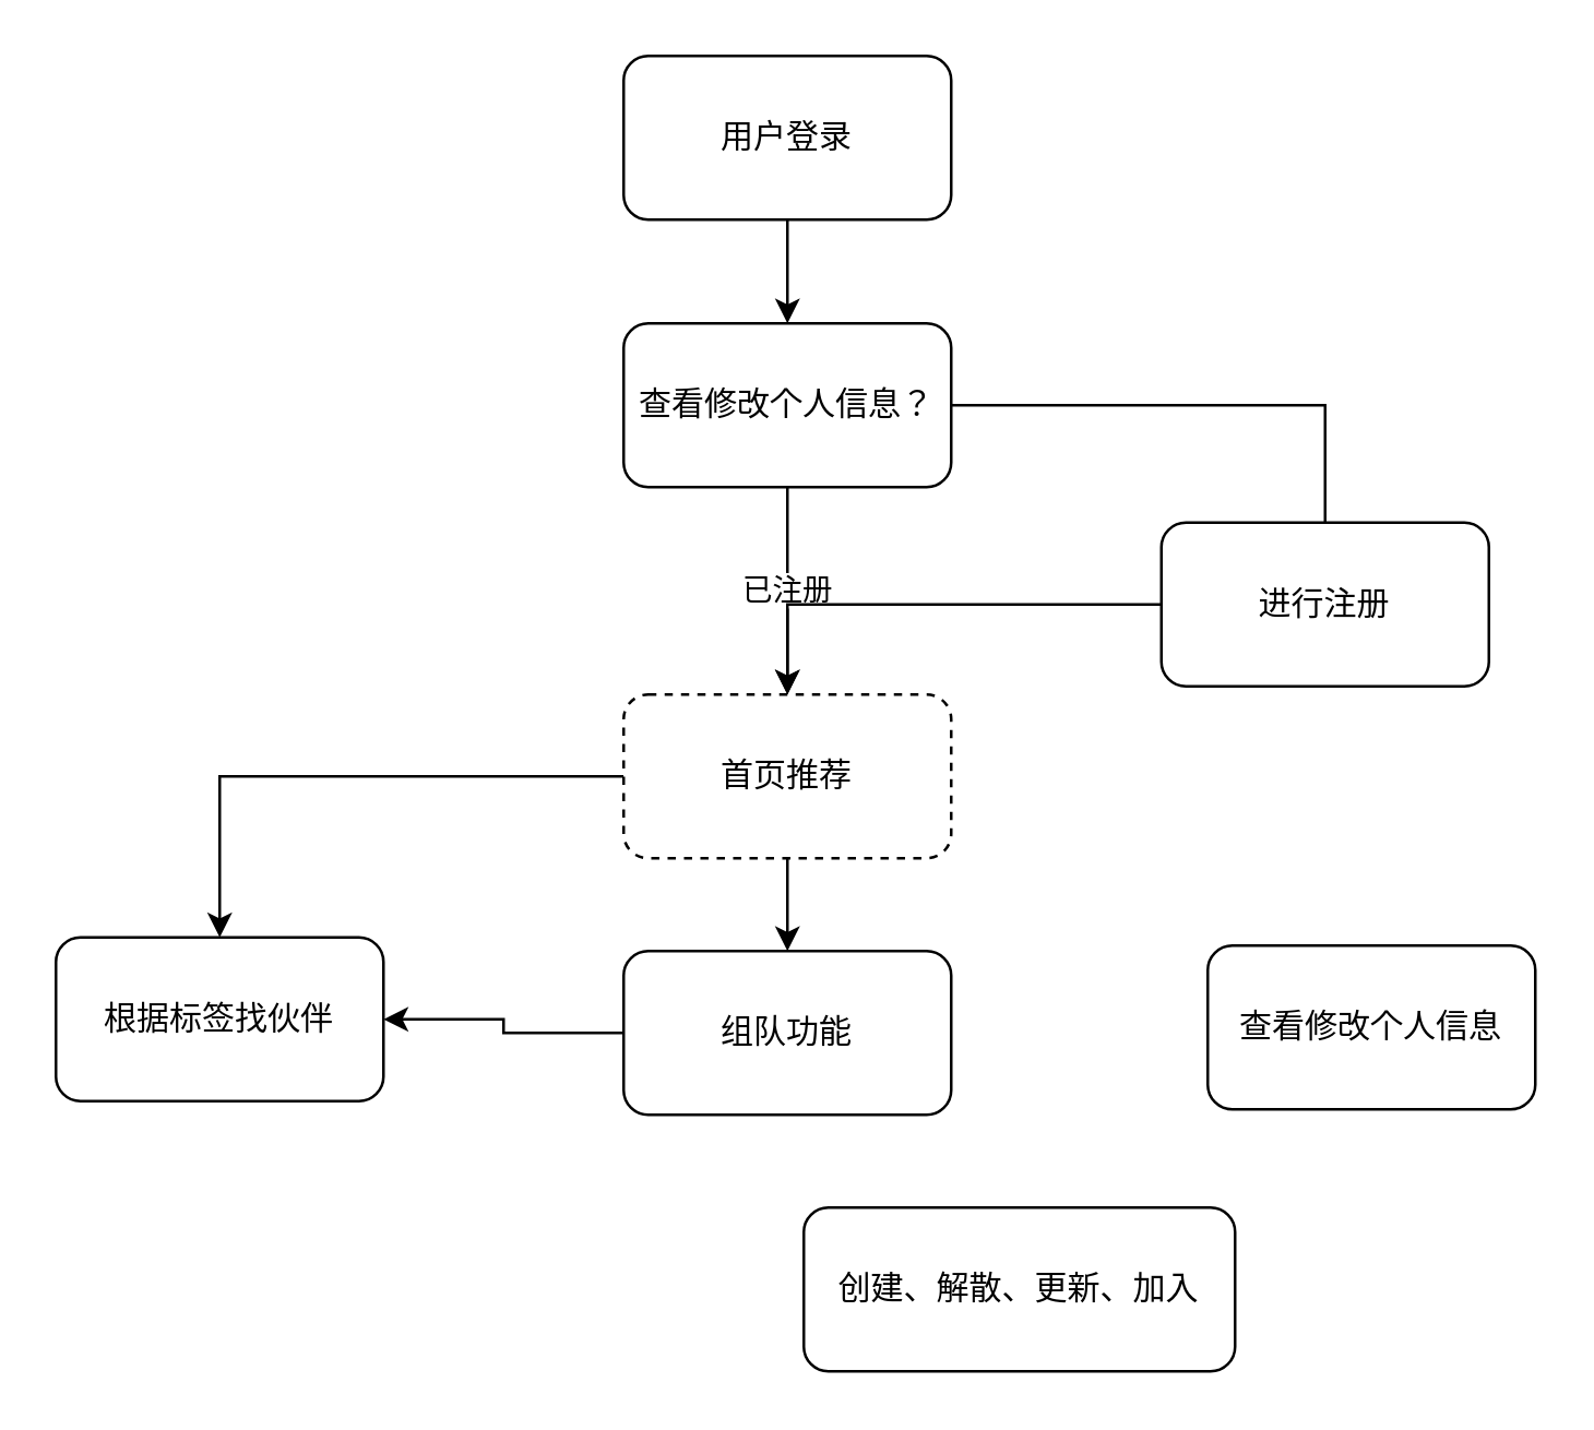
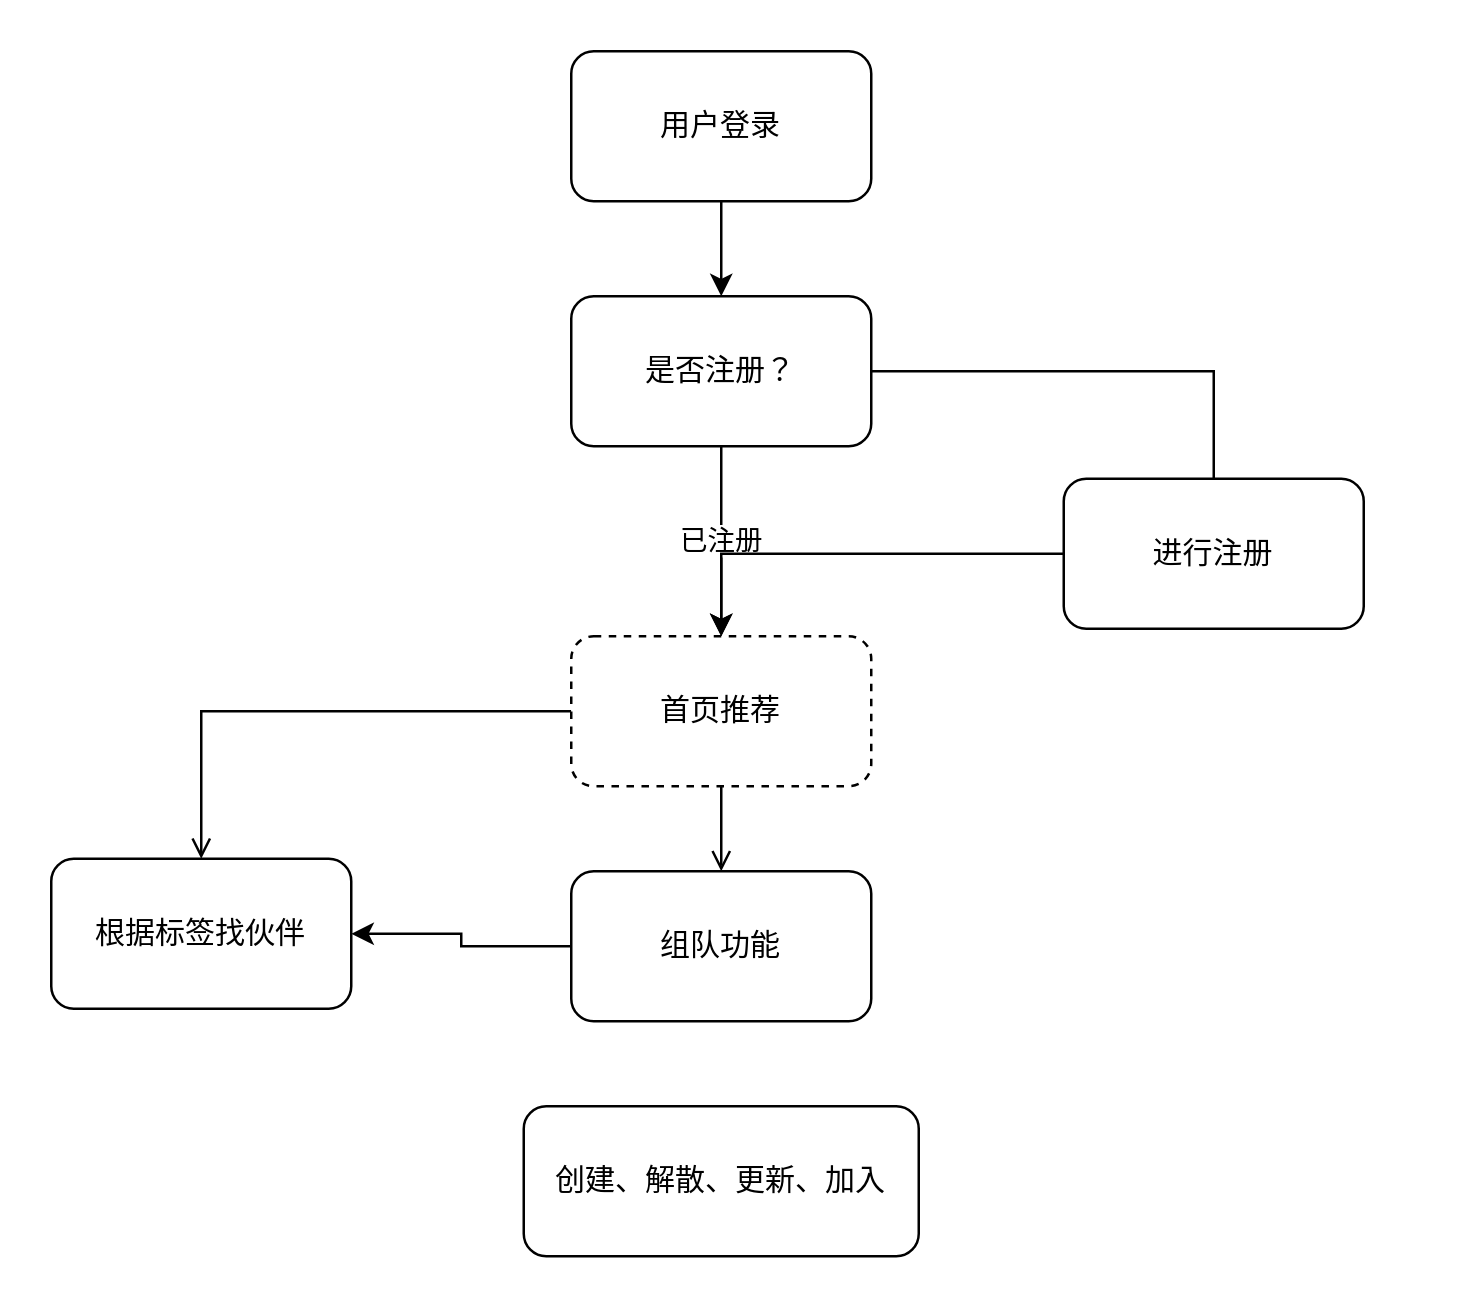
  <mxCell id="0" />
  <mxCell id="1" parent="0" />
  <mxCell id="2" value="" style="edgeStyle=orthogonalEdgeStyle;rounded=0;orthogonalLoop=1;jettySize=auto;html=1;" edge="1" parent="1" source="3" target="6"><mxGeometry relative="1" as="geometry" /></mxCell>
  <mxCell id="3" value="用户登录" style="rounded=1;whiteSpace=wrap;html=1;" vertex="1" parent="1"><mxGeometry x="228" y="20" width="120" height="60" as="geometry" /></mxCell>
  <mxCell id="4" value="已注册" style="edgeStyle=orthogonalEdgeStyle;rounded=0;orthogonalLoop=1;jettySize=auto;html=1;" edge="1" parent="1" source="6" target="9"><mxGeometry relative="1" as="geometry" /></mxCell>
  <mxCell id="5" value="" style="edgeStyle=orthogonalEdgeStyle;rounded=0;orthogonalLoop=1;jettySize=auto;html=1;endArrow=none;" edge="1" parent="1" source="6" target="11"><mxGeometry relative="1" as="geometry" /></mxCell>
- <mxCell id="6" value="查看修改个人信息？" style="rounded=1;whiteSpace=wrap;html=1;" vertex="1" parent="1"><mxGeometry x="228" y="118" width="120" height="60" as="geometry" /></mxCell>
- <mxCell id="7" value="" style="edgeStyle=orthogonalEdgeStyle;rounded=0;orthogonalLoop=1;jettySize=auto;html=1;" edge="1" parent="1" source="9" target="12"><mxGeometry relative="1" as="geometry" /></mxCell>
- <mxCell id="8" value="" style="edgeStyle=orthogonalEdgeStyle;rounded=0;orthogonalLoop=1;jettySize=auto;html=1;" edge="1" parent="1" source="9" target="14"><mxGeometry relative="1" as="geometry" /></mxCell>
+ <mxCell id="6" value="是否注册？" style="rounded=1;whiteSpace=wrap;html=1;" vertex="1" parent="1"><mxGeometry x="228" y="118" width="120" height="60" as="geometry" /></mxCell>
+ <mxCell id="7" value="" style="edgeStyle=orthogonalEdgeStyle;rounded=0;orthogonalLoop=1;jettySize=auto;html=1;endArrow=open;" edge="1" parent="1" source="9" target="12"><mxGeometry relative="1" as="geometry" /></mxCell>
+ <mxCell id="8" value="" style="edgeStyle=orthogonalEdgeStyle;rounded=0;orthogonalLoop=1;jettySize=auto;html=1;endArrow=open;" edge="1" parent="1" source="9" target="14"><mxGeometry relative="1" as="geometry" /></mxCell>
  <mxCell id="9" value="首页推荐" style="rounded=1;whiteSpace=wrap;html=1;dashed=1;" vertex="1" parent="1"><mxGeometry x="228" y="254" width="120" height="60" as="geometry" /></mxCell>
  <mxCell id="10" style="edgeStyle=orthogonalEdgeStyle;rounded=0;orthogonalLoop=1;jettySize=auto;html=1;" edge="1" parent="1" source="11" target="9"><mxGeometry relative="1" as="geometry" /></mxCell>
  <mxCell id="11" value="进行注册" style="rounded=1;whiteSpace=wrap;html=1;" vertex="1" parent="1"><mxGeometry x="425" y="191" width="120" height="60" as="geometry" /></mxCell>
  <mxCell id="12" value="根据标签找伙伴" style="rounded=1;whiteSpace=wrap;html=1;" vertex="1" parent="1"><mxGeometry x="20" y="343" width="120" height="60" as="geometry" /></mxCell>
  <mxCell id="13" value="" style="edgeStyle=orthogonalEdgeStyle;rounded=0;orthogonalLoop=1;jettySize=auto;html=1;" edge="1" parent="1" source="14" target="12"><mxGeometry relative="1" as="geometry" /></mxCell>
  <mxCell id="14" value="组队功能" style="rounded=1;whiteSpace=wrap;html=1;" vertex="1" parent="1"><mxGeometry x="228" y="348" width="120" height="60" as="geometry" /></mxCell>
- <mxCell id="15" value="查看修改个人信息" style="rounded=1;whiteSpace=wrap;html=1;" vertex="1" parent="1"><mxGeometry x="442" y="346" width="120" height="60" as="geometry" /></mxCell>
- <mxCell id="16" value="创建、解散、更新、加入" style="rounded=1;whiteSpace=wrap;html=1;" vertex="1" parent="1"><mxGeometry x="294" y="442" width="158" height="60" as="geometry" /></mxCell>
+ <mxCell id="16" value="创建、解散、更新、加入" style="rounded=1;whiteSpace=wrap;html=1;" vertex="1" parent="1"><mxGeometry x="209" y="442" width="158" height="60" as="geometry" /></mxCell>
